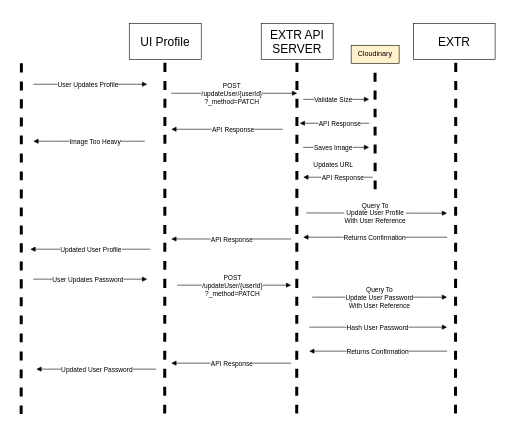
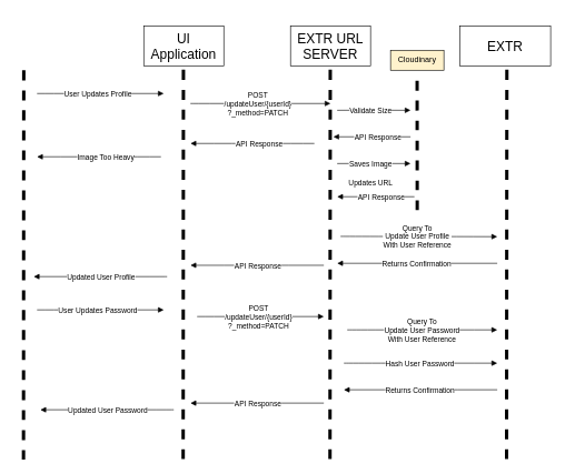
  <mxCell id="0" />
  <mxCell id="1" parent="0" />
  <mxCell id="2" value="" style="group" parent="1" vertex="1" connectable="0"><mxGeometry x="20" y="20" width="30" height="670" as="geometry" /></mxCell>
  <mxCell id="3" value="" style="endArrow=none;dashed=1;html=1;rounded=0;fontSize=12;startSize=8;endSize=8;curved=1;strokeWidth=5;" parent="2" edge="1"><mxGeometry width="50" height="50" relative="1" as="geometry"><mxPoint x="14.74" y="670" as="sourcePoint" /><mxPoint x="15.15" y="80" as="targetPoint" /></mxGeometry></mxCell>
  <mxCell id="4" value="" style="edgeStyle=none;orthogonalLoop=1;jettySize=auto;html=1;rounded=0;endArrow=block;sourcePerimeterSpacing=8;targetPerimeterSpacing=8;curved=1;endFill=1;" parent="1" edge="1"><mxGeometry width="140" relative="1" as="geometry"><mxPoint x="55" y="140" as="sourcePoint" /><mxPoint x="245" y="140" as="targetPoint" /><Array as="points" /></mxGeometry></mxCell>
  <mxCell id="5" value="User Updates Profile" style="edgeLabel;html=1;align=center;verticalAlign=middle;resizable=0;points=[];" parent="4" vertex="1" connectable="0"><mxGeometry x="-0.123" relative="1" as="geometry"><mxPoint x="7" as="offset" /></mxGeometry></mxCell>
  <mxCell id="6" value="Cloudinary" style="whiteSpace=wrap;html=1;fillColor=#fff2cc;" parent="1" vertex="1"><mxGeometry x="585" y="75" width="80" height="30" as="geometry" /></mxCell>
  <mxCell id="7" value="" style="edgeStyle=none;orthogonalLoop=1;jettySize=auto;html=1;rounded=0;endArrow=block;sourcePerimeterSpacing=8;targetPerimeterSpacing=8;curved=1;endFill=1;" parent="1" edge="1"><mxGeometry width="140" relative="1" as="geometry"><mxPoint x="285" y="155" as="sourcePoint" /><mxPoint x="495" y="155" as="targetPoint" /><Array as="points" /></mxGeometry></mxCell>
  <mxCell id="8" value="POST&lt;br&gt;/updateUser/{userId}&lt;br&gt;?_method=PATCH" style="edgeLabel;html=1;align=center;verticalAlign=middle;resizable=0;points=[];" parent="7" vertex="1" connectable="0"><mxGeometry x="-0.123" relative="1" as="geometry"><mxPoint x="8" as="offset" /></mxGeometry></mxCell>
- <mxCell id="9" value="&lt;span style=&quot;font-size: 20px;&quot;&gt;UI Profile&lt;/span&gt;" style="rounded=0;whiteSpace=wrap;html=1;" parent="1" vertex="1"><mxGeometry x="215" y="39" width="120" height="60" as="geometry" /></mxCell>
+ <mxCell id="9" value="&lt;span style=&quot;font-size: 20px;&quot;&gt;UI Application&lt;/span&gt;" style="rounded=0;whiteSpace=wrap;html=1;" parent="1" vertex="1"><mxGeometry x="215" y="39" width="120" height="60" as="geometry" /></mxCell>
  <mxCell id="10" value="" style="endArrow=none;dashed=1;html=1;rounded=0;fontSize=12;startSize=8;endSize=8;curved=1;strokeWidth=5;" parent="1" edge="1"><mxGeometry width="50" height="50" relative="1" as="geometry"><mxPoint x="274.09" y="689" as="sourcePoint" /><mxPoint x="274.5" y="99" as="targetPoint" /></mxGeometry></mxCell>
  <mxCell id="11" value="" style="endArrow=none;dashed=1;html=1;rounded=0;fontSize=12;startSize=8;endSize=8;curved=1;strokeWidth=5;" parent="1" edge="1"><mxGeometry width="50" height="50" relative="1" as="geometry"><mxPoint x="625" y="315" as="sourcePoint" /><mxPoint x="624.82" y="105" as="targetPoint" /></mxGeometry></mxCell>
  <mxCell id="12" value="&lt;span style=&quot;font-size: 20px;&quot;&gt;EXTR&lt;/span&gt;" style="rounded=0;whiteSpace=wrap;html=1;" parent="1" vertex="1"><mxGeometry x="689" y="39" width="136" height="60" as="geometry" /></mxCell>
  <mxCell id="13" value="" style="endArrow=none;dashed=1;html=1;rounded=0;fontSize=12;startSize=8;endSize=8;curved=1;strokeWidth=5;" parent="1" edge="1"><mxGeometry width="50" height="50" relative="1" as="geometry"><mxPoint x="759" y="689" as="sourcePoint" /><mxPoint x="759.41" y="99" as="targetPoint" /></mxGeometry></mxCell>
  <mxCell id="14" value="" style="edgeStyle=none;orthogonalLoop=1;jettySize=auto;html=1;rounded=0;endArrow=block;sourcePerimeterSpacing=8;targetPerimeterSpacing=8;curved=1;endFill=1;" parent="1" edge="1"><mxGeometry width="140" relative="1" as="geometry"><mxPoint x="510" y="354.58" as="sourcePoint" /><mxPoint x="745" y="355" as="targetPoint" /><Array as="points" /></mxGeometry></mxCell>
  <mxCell id="15" value="Query To &lt;br&gt;Update User Profile&lt;br&gt;With User Reference" style="edgeLabel;html=1;align=center;verticalAlign=middle;resizable=0;points=[];" parent="14" vertex="1" connectable="0"><mxGeometry x="-0.123" relative="1" as="geometry"><mxPoint x="12" as="offset" /></mxGeometry></mxCell>
  <mxCell id="16" value="" style="edgeStyle=none;orthogonalLoop=1;jettySize=auto;html=1;rounded=0;endArrow=block;sourcePerimeterSpacing=8;targetPerimeterSpacing=8;curved=1;endFill=1;" parent="1" edge="1"><mxGeometry width="140" relative="1" as="geometry"><mxPoint x="505" y="165.2" as="sourcePoint" /><mxPoint x="615" y="165.2" as="targetPoint" /><Array as="points"><mxPoint x="545" y="165" /></Array></mxGeometry></mxCell>
  <mxCell id="17" value="Validate Size" style="edgeLabel;html=1;align=center;verticalAlign=middle;resizable=0;points=[];" parent="16" vertex="1" connectable="0"><mxGeometry x="-0.698" relative="1" as="geometry"><mxPoint x="33" as="offset" /></mxGeometry></mxCell>
  <mxCell id="18" value="" style="edgeStyle=none;orthogonalLoop=1;jettySize=auto;html=1;rounded=0;endArrow=block;endFill=1;sourcePerimeterSpacing=8;targetPerimeterSpacing=8;curved=1;" parent="1" edge="1"><mxGeometry width="140" relative="1" as="geometry"><mxPoint x="470.79" y="215" as="sourcePoint" /><mxPoint x="285" y="215" as="targetPoint" /><Array as="points"><mxPoint x="407.106" y="215" /></Array></mxGeometry></mxCell>
  <mxCell id="19" value="API Response" style="edgeLabel;html=1;align=center;verticalAlign=middle;resizable=0;points=[];" parent="18" vertex="1" connectable="0"><mxGeometry x="-0.062" y="1" relative="1" as="geometry"><mxPoint x="4" y="-1" as="offset" /></mxGeometry></mxCell>
  <mxCell id="20" value="" style="edgeStyle=none;orthogonalLoop=1;jettySize=auto;html=1;rounded=0;endArrow=block;endFill=1;sourcePerimeterSpacing=8;targetPerimeterSpacing=8;curved=1;" parent="1" edge="1"><mxGeometry width="140" relative="1" as="geometry"><mxPoint x="240.79" y="235" as="sourcePoint" /><mxPoint x="55" y="235" as="targetPoint" /><Array as="points"><mxPoint x="177.106" y="235" /></Array></mxGeometry></mxCell>
  <mxCell id="21" value="Image Too Heavy" style="edgeLabel;html=1;align=center;verticalAlign=middle;resizable=0;points=[];" parent="20" vertex="1" connectable="0"><mxGeometry x="-0.062" y="1" relative="1" as="geometry"><mxPoint x="4" y="-1" as="offset" /></mxGeometry></mxCell>
  <mxCell id="22" value="" style="edgeStyle=none;orthogonalLoop=1;jettySize=auto;html=1;rounded=0;endArrow=block;sourcePerimeterSpacing=8;targetPerimeterSpacing=8;curved=1;endFill=1;" parent="1" edge="1"><mxGeometry width="140" relative="1" as="geometry"><mxPoint x="505" y="245.2" as="sourcePoint" /><mxPoint x="615" y="245.2" as="targetPoint" /><Array as="points"><mxPoint x="545" y="245" /></Array></mxGeometry></mxCell>
  <mxCell id="23" value="Saves Image" style="edgeLabel;html=1;align=center;verticalAlign=middle;resizable=0;points=[];" parent="22" vertex="1" connectable="0"><mxGeometry x="-0.698" relative="1" as="geometry"><mxPoint x="33" as="offset" /></mxGeometry></mxCell>
  <mxCell id="24" value="" style="edgeStyle=none;orthogonalLoop=1;jettySize=auto;html=1;rounded=0;endArrow=block;endFill=1;sourcePerimeterSpacing=8;targetPerimeterSpacing=8;curved=1;" parent="1" edge="1"><mxGeometry width="140" relative="1" as="geometry"><mxPoint x="620.79" y="295" as="sourcePoint" /><mxPoint x="505.001" y="295" as="targetPoint" /><Array as="points"><mxPoint x="557.106" y="295" /></Array></mxGeometry></mxCell>
  <mxCell id="25" value="API Response" style="edgeLabel;html=1;align=center;verticalAlign=middle;resizable=0;points=[];" parent="24" vertex="1" connectable="0"><mxGeometry x="-0.062" y="1" relative="1" as="geometry"><mxPoint x="4" y="-1" as="offset" /></mxGeometry></mxCell>
  <mxCell id="26" value="&lt;font style=&quot;font-size: 11px;&quot;&gt;Updates URL&lt;/font&gt;" style="text;html=1;align=center;verticalAlign=middle;resizable=0;points=[];autosize=1;strokeColor=none;fillColor=none;" parent="1" vertex="1"><mxGeometry x="505" y="260" width="100" height="30" as="geometry" /></mxCell>
  <mxCell id="27" value="" style="edgeStyle=none;orthogonalLoop=1;jettySize=auto;html=1;rounded=0;endArrow=block;endFill=1;sourcePerimeterSpacing=8;targetPerimeterSpacing=8;curved=1;" parent="1" edge="1"><mxGeometry width="140" relative="1" as="geometry"><mxPoint x="745" y="395" as="sourcePoint" /><mxPoint x="505" y="395" as="targetPoint" /><Array as="points"><mxPoint x="625" y="395" /></Array></mxGeometry></mxCell>
  <mxCell id="28" value="Returns Confirmation" style="edgeLabel;html=1;align=center;verticalAlign=middle;resizable=0;points=[];" parent="27" vertex="1" connectable="0"><mxGeometry x="0.127" relative="1" as="geometry"><mxPoint x="13" as="offset" /></mxGeometry></mxCell>
  <mxCell id="29" value="" style="group" parent="1" vertex="1" connectable="0"><mxGeometry x="295" y="348" width="190" height="50" as="geometry" /></mxCell>
  <mxCell id="30" value="" style="edgeStyle=none;orthogonalLoop=1;jettySize=auto;html=1;rounded=0;endArrow=block;endFill=1;sourcePerimeterSpacing=8;targetPerimeterSpacing=8;curved=1;" parent="29" edge="1"><mxGeometry width="140" relative="1" as="geometry"><mxPoint x="190" y="50.0" as="sourcePoint" /><mxPoint x="-10" y="50.0" as="targetPoint" /><Array as="points"><mxPoint x="80" y="50" /></Array></mxGeometry></mxCell>
  <mxCell id="31" value="API Response" style="edgeLabel;html=1;align=center;verticalAlign=middle;resizable=0;points=[];" parent="30" vertex="1" connectable="0"><mxGeometry x="-0.062" y="1" relative="1" as="geometry"><mxPoint x="-6" as="offset" /></mxGeometry></mxCell>
  <mxCell id="32" value="" style="edgeStyle=none;orthogonalLoop=1;jettySize=auto;html=1;rounded=0;endArrow=block;endFill=1;sourcePerimeterSpacing=8;targetPerimeterSpacing=8;curved=1;" parent="1" edge="1"><mxGeometry width="140" relative="1" as="geometry"><mxPoint x="250" y="415" as="sourcePoint" /><mxPoint x="50" y="415" as="targetPoint" /><Array as="points" /></mxGeometry></mxCell>
  <mxCell id="33" value="Updated User Profile" style="edgeLabel;html=1;align=center;verticalAlign=middle;resizable=0;points=[];" parent="32" vertex="1" connectable="0"><mxGeometry x="0.127" relative="1" as="geometry"><mxPoint x="13" as="offset" /></mxGeometry></mxCell>
  <mxCell id="34" value="" style="edgeStyle=none;orthogonalLoop=1;jettySize=auto;html=1;rounded=0;endArrow=block;sourcePerimeterSpacing=8;targetPerimeterSpacing=8;curved=1;endFill=1;" parent="1" edge="1"><mxGeometry width="140" relative="1" as="geometry"><mxPoint x="55" y="465" as="sourcePoint" /><mxPoint x="245" y="465" as="targetPoint" /><Array as="points" /></mxGeometry></mxCell>
  <mxCell id="35" value="User Updates Password" style="edgeLabel;html=1;align=center;verticalAlign=middle;resizable=0;points=[];" parent="34" vertex="1" connectable="0"><mxGeometry x="-0.123" relative="1" as="geometry"><mxPoint x="7" as="offset" /></mxGeometry></mxCell>
- <mxCell id="36" value="&lt;span style=&quot;font-size: 20px;&quot;&gt;EXTR API SERVER&lt;/span&gt;" style="rounded=0;whiteSpace=wrap;html=1;" parent="1" vertex="1"><mxGeometry x="435" y="39" width="120" height="60" as="geometry" /></mxCell>
+ <mxCell id="36" value="&lt;span style=&quot;font-size: 20px;&quot;&gt;EXTR URL SERVER&lt;/span&gt;" style="rounded=0;whiteSpace=wrap;html=1;" parent="1" vertex="1"><mxGeometry x="435" y="39" width="120" height="60" as="geometry" /></mxCell>
  <mxCell id="37" value="" style="endArrow=none;dashed=1;html=1;rounded=0;fontSize=12;startSize=8;endSize=8;curved=1;strokeWidth=5;" parent="1" edge="1"><mxGeometry width="50" height="50" relative="1" as="geometry"><mxPoint x="494.23" y="689" as="sourcePoint" /><mxPoint x="494.64" y="99" as="targetPoint" /></mxGeometry></mxCell>
  <mxCell id="38" value="" style="edgeStyle=none;orthogonalLoop=1;jettySize=auto;html=1;rounded=0;endArrow=block;endFill=1;sourcePerimeterSpacing=8;targetPerimeterSpacing=8;curved=1;" parent="1" edge="1"><mxGeometry width="140" relative="1" as="geometry"><mxPoint x="615" y="205" as="sourcePoint" /><mxPoint x="499.211" y="205" as="targetPoint" /><Array as="points"><mxPoint x="551.316" y="205" /></Array></mxGeometry></mxCell>
  <mxCell id="39" value="API Response" style="edgeLabel;html=1;align=center;verticalAlign=middle;resizable=0;points=[];" parent="38" vertex="1" connectable="0"><mxGeometry x="-0.062" y="1" relative="1" as="geometry"><mxPoint x="4" y="-1" as="offset" /></mxGeometry></mxCell>
  <mxCell id="40" value="" style="edgeStyle=none;orthogonalLoop=1;jettySize=auto;html=1;rounded=0;endArrow=block;sourcePerimeterSpacing=8;targetPerimeterSpacing=8;curved=1;endFill=1;" parent="1" edge="1"><mxGeometry width="140" relative="1" as="geometry"><mxPoint x="295" y="475" as="sourcePoint" /><mxPoint x="485" y="475" as="targetPoint" /><Array as="points" /></mxGeometry></mxCell>
  <mxCell id="41" value="POST&lt;br&gt;/updateUser/{userId}&lt;br&gt;?_method=PATCH" style="edgeLabel;html=1;align=center;verticalAlign=middle;resizable=0;points=[];" parent="40" vertex="1" connectable="0"><mxGeometry x="-0.123" relative="1" as="geometry"><mxPoint x="8" as="offset" /></mxGeometry></mxCell>
  <mxCell id="42" value="" style="edgeStyle=none;orthogonalLoop=1;jettySize=auto;html=1;rounded=0;endArrow=block;endFill=1;sourcePerimeterSpacing=8;targetPerimeterSpacing=8;curved=1;" parent="1" edge="1"><mxGeometry width="140" relative="1" as="geometry"><mxPoint x="485" y="605" as="sourcePoint" /><mxPoint x="285" y="605" as="targetPoint" /><Array as="points"><mxPoint x="385" y="605" /></Array></mxGeometry></mxCell>
  <mxCell id="43" value="API Response" style="edgeLabel;html=1;align=center;verticalAlign=middle;resizable=0;points=[];" parent="42" vertex="1" connectable="0"><mxGeometry x="0.127" relative="1" as="geometry"><mxPoint x="13" as="offset" /></mxGeometry></mxCell>
  <mxCell id="44" value="" style="edgeStyle=none;orthogonalLoop=1;jettySize=auto;html=1;rounded=0;endArrow=block;sourcePerimeterSpacing=8;targetPerimeterSpacing=8;curved=1;endFill=1;" parent="1" edge="1"><mxGeometry width="140" relative="1" as="geometry"><mxPoint x="520" y="495" as="sourcePoint" /><mxPoint x="745" y="495" as="targetPoint" /><Array as="points" /></mxGeometry></mxCell>
  <mxCell id="45" value="Query To &lt;br&gt;Update User Password&lt;br&gt;With User Reference" style="edgeLabel;html=1;align=center;verticalAlign=middle;resizable=0;points=[];" parent="44" vertex="1" connectable="0"><mxGeometry x="-0.123" relative="1" as="geometry"><mxPoint x="12" as="offset" /></mxGeometry></mxCell>
  <mxCell id="46" value="" style="edgeStyle=none;orthogonalLoop=1;jettySize=auto;html=1;rounded=0;endArrow=block;sourcePerimeterSpacing=8;targetPerimeterSpacing=8;curved=1;endFill=1;" parent="1" edge="1"><mxGeometry width="140" relative="1" as="geometry"><mxPoint x="515" y="545" as="sourcePoint" /><mxPoint x="745" y="545" as="targetPoint" /><Array as="points" /></mxGeometry></mxCell>
  <mxCell id="47" value="Hash User Password" style="edgeLabel;html=1;align=center;verticalAlign=middle;resizable=0;points=[];" parent="46" vertex="1" connectable="0"><mxGeometry x="-0.123" relative="1" as="geometry"><mxPoint x="12" as="offset" /></mxGeometry></mxCell>
  <mxCell id="48" value="" style="edgeStyle=none;orthogonalLoop=1;jettySize=auto;html=1;rounded=0;endArrow=block;endFill=1;sourcePerimeterSpacing=8;targetPerimeterSpacing=8;curved=1;" parent="1" edge="1"><mxGeometry width="140" relative="1" as="geometry"><mxPoint x="745" y="585" as="sourcePoint" /><mxPoint x="515" y="585" as="targetPoint" /><Array as="points"><mxPoint x="625" y="585" /></Array></mxGeometry></mxCell>
  <mxCell id="49" value="Returns Confirmation" style="edgeLabel;html=1;align=center;verticalAlign=middle;resizable=0;points=[];" parent="48" vertex="1" connectable="0"><mxGeometry x="0.127" relative="1" as="geometry"><mxPoint x="13" as="offset" /></mxGeometry></mxCell>
  <mxCell id="50" value="" style="edgeStyle=none;orthogonalLoop=1;jettySize=auto;html=1;rounded=0;endArrow=block;endFill=1;sourcePerimeterSpacing=8;targetPerimeterSpacing=8;curved=1;" parent="1" edge="1"><mxGeometry width="140" relative="1" as="geometry"><mxPoint x="260" y="615" as="sourcePoint" /><mxPoint x="60" y="615" as="targetPoint" /><Array as="points" /></mxGeometry></mxCell>
  <mxCell id="51" value="Updated User Password" style="edgeLabel;html=1;align=center;verticalAlign=middle;resizable=0;points=[];" parent="50" vertex="1" connectable="0"><mxGeometry x="0.127" relative="1" as="geometry"><mxPoint x="13" as="offset" /></mxGeometry></mxCell>
